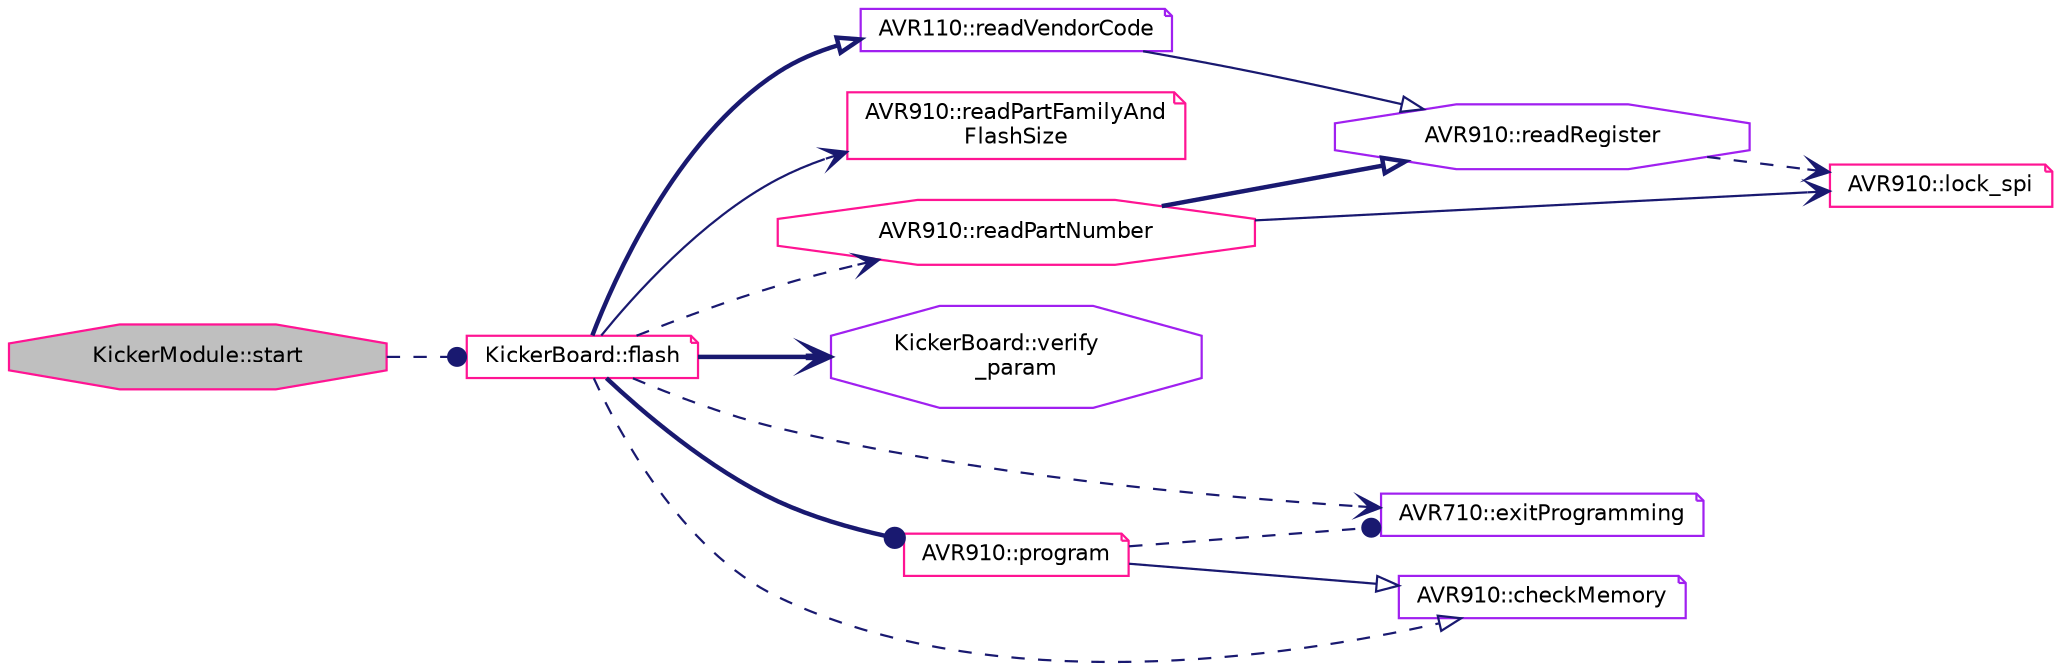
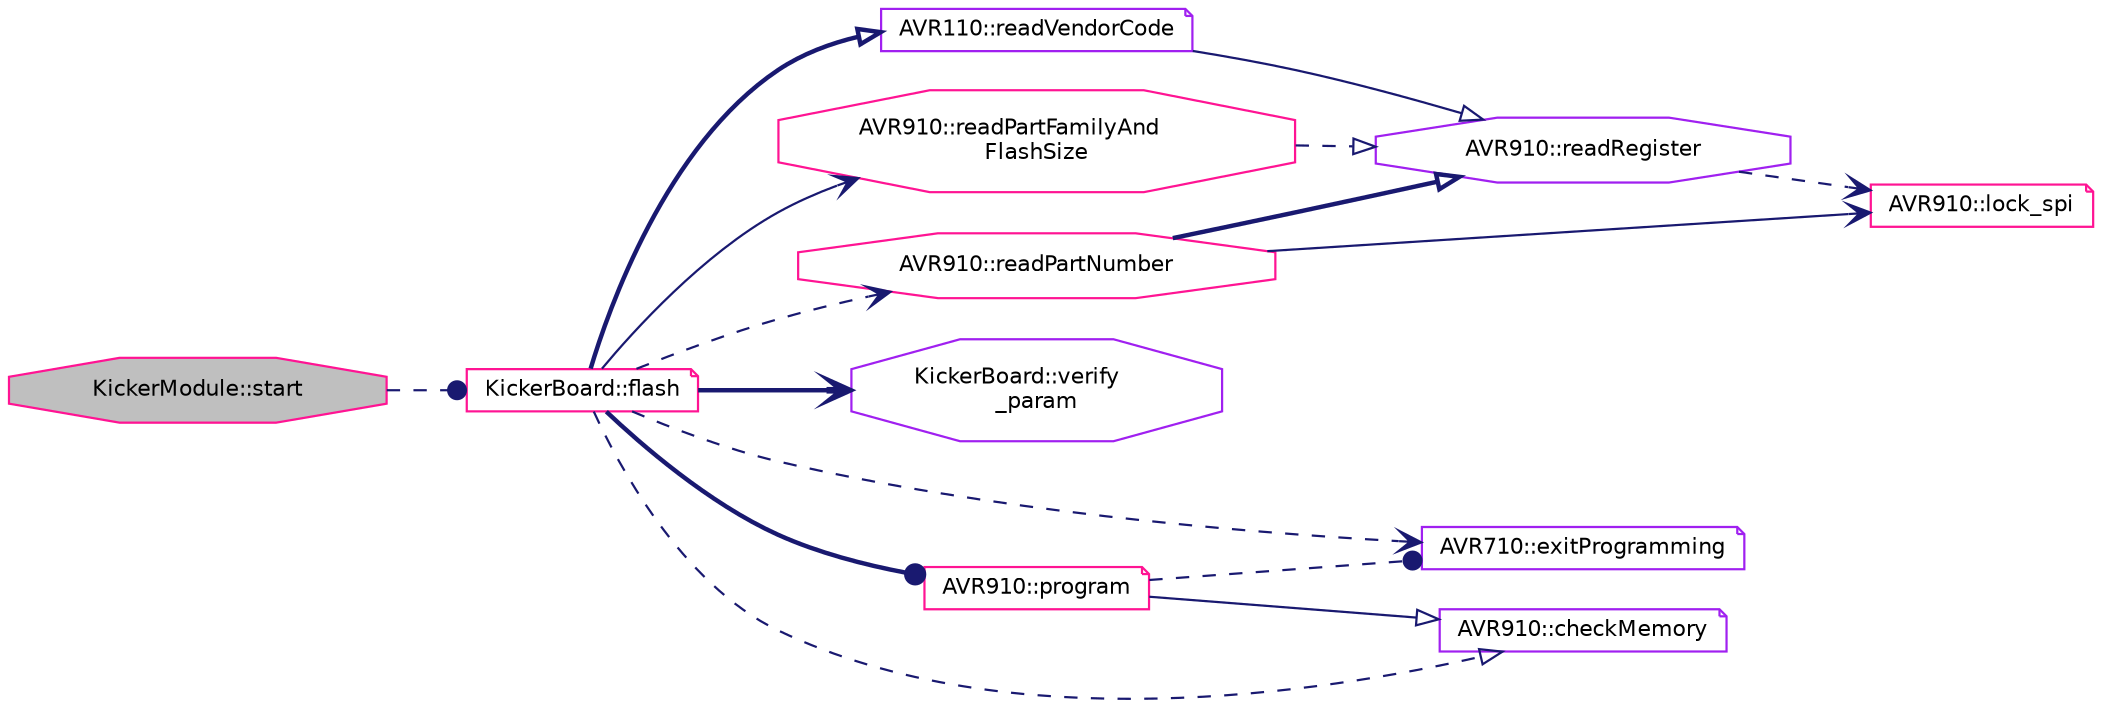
  digraph {
    rankdir=LR
    node [color=deeppink fillcolor=white fontname=Helvetica fontsize=10 shape=note style=filled]
    edge [arrowhead=onormal color=midnightblue fontname=Helvetica fontsize=10 labelfontname=Helvetica labelfontsize=10 style=dashed]
    n1 [fillcolor=grey75 fontcolor=black height=0.2 label="KickerModule::start" shape=octagon width=0.4]
    n2 [height=0.2 label="KickerBoard::flash" width=0.4]
    n3 [color=purple height=0.2 label="AVR110::readVendorCode" width=0.4]
-   n4 [height=0.2 label="AVR910::readPartFamilyAnd\lFlashSize" width=0.4]
+   n4 [height=0.2 label="AVR910::readPartFamilyAnd\lFlashSize" shape=octagon width=0.4]
    n5 [height=0.2 label="AVR910::readPartNumber" shape=octagon width=0.4]
    n6 [color=purple height=0.2 label="KickerBoard::verify\l_param" shape=octagon width=0.4]
    n7 [color=purple height=0.2 label="AVR710::exitProgramming" width=0.4]
    n8 [color=purple height=0.2 label="AVR910::checkMemory" width=0.4]
    n9 [height=0.2 label="AVR910::program" width=0.4]
    n10 [color=purple height=0.2 label="AVR910::readRegister" shape=octagon width=0.4]
    n11 [height=0.2 label="AVR910::lock_spi" width=0.4]
    n1 -> n2 [arrowhead=dot]
    n2 -> n3 [style=bold]
    n2 -> n4 [arrowhead=vee style=solid]
    n2 -> n5 [arrowhead=vee]
    n2 -> n6 [arrowhead=vee style=bold]
    n2 -> n7 [arrowhead=vee]
    n2 -> n8
    n2 -> n9 [arrowhead=dot style=bold]
    n3 -> n10 [style=solid]
+   n4 -> n10
    n5 -> n10 [style=bold]
    n5 -> n11 [arrowhead=vee style=solid]
    n9 -> n7 [arrowhead=dot]
    n9 -> n8 [style=solid]
    n10 -> n11 [arrowhead=vee]
  }
